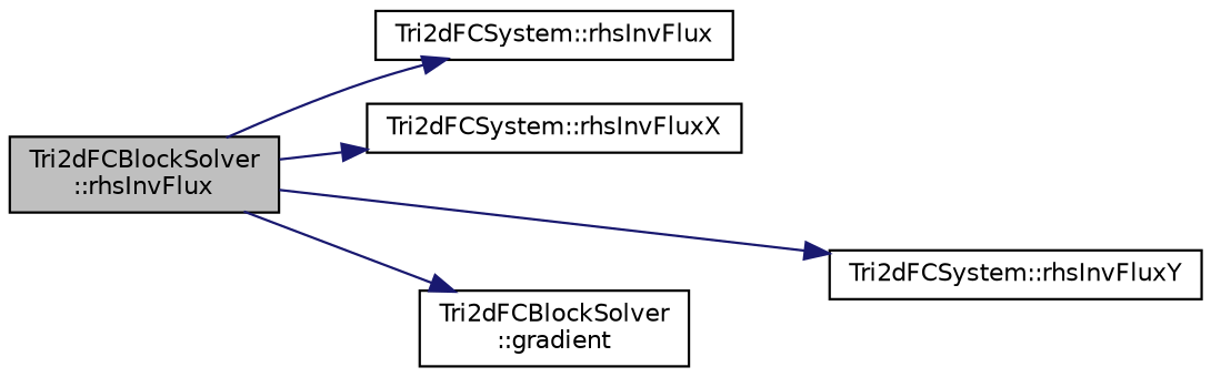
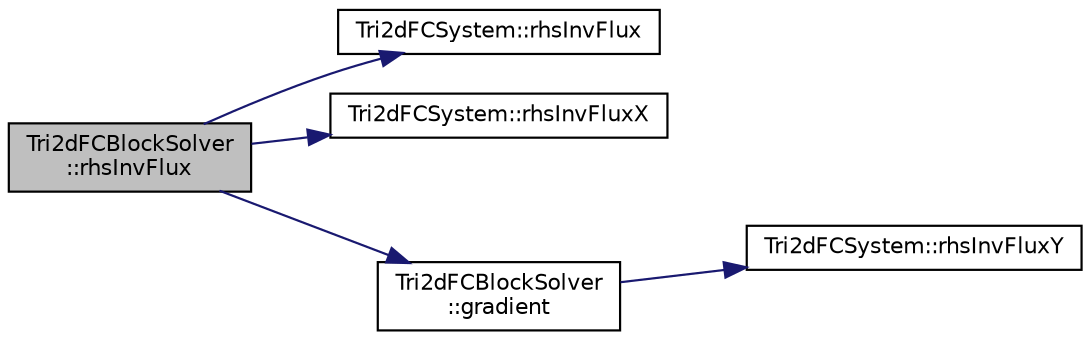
  digraph {
    rankdir=LR
    node [color=black fillcolor=white fontname=Helvetica fontsize=10 shape=record style=filled]
    edge [color=midnightblue fontname=Helvetica fontsize=10 labelfontname=Helvetica labelfontsize=10 style=solid]
    n1 [fillcolor=grey75 fontcolor=black height=0.2 label="Tri2dFCBlockSolver\l::rhsInvFlux" width=0.4]
    n2 [height=0.2 label="Tri2dFCSystem::rhsInvFlux" width=0.4]
    n3 [height=0.2 label="Tri2dFCSystem::rhsInvFluxX" width=0.4]
    n4 [height=0.2 label="Tri2dFCSystem::rhsInvFluxY" width=0.4]
    n5 [height=0.2 label="Tri2dFCBlockSolver\l::gradient" width=0.4]
    n1 -> n2
    n1 -> n3
-   n1 -> n4
+   n5 -> n4
    n1 -> n5
  }
